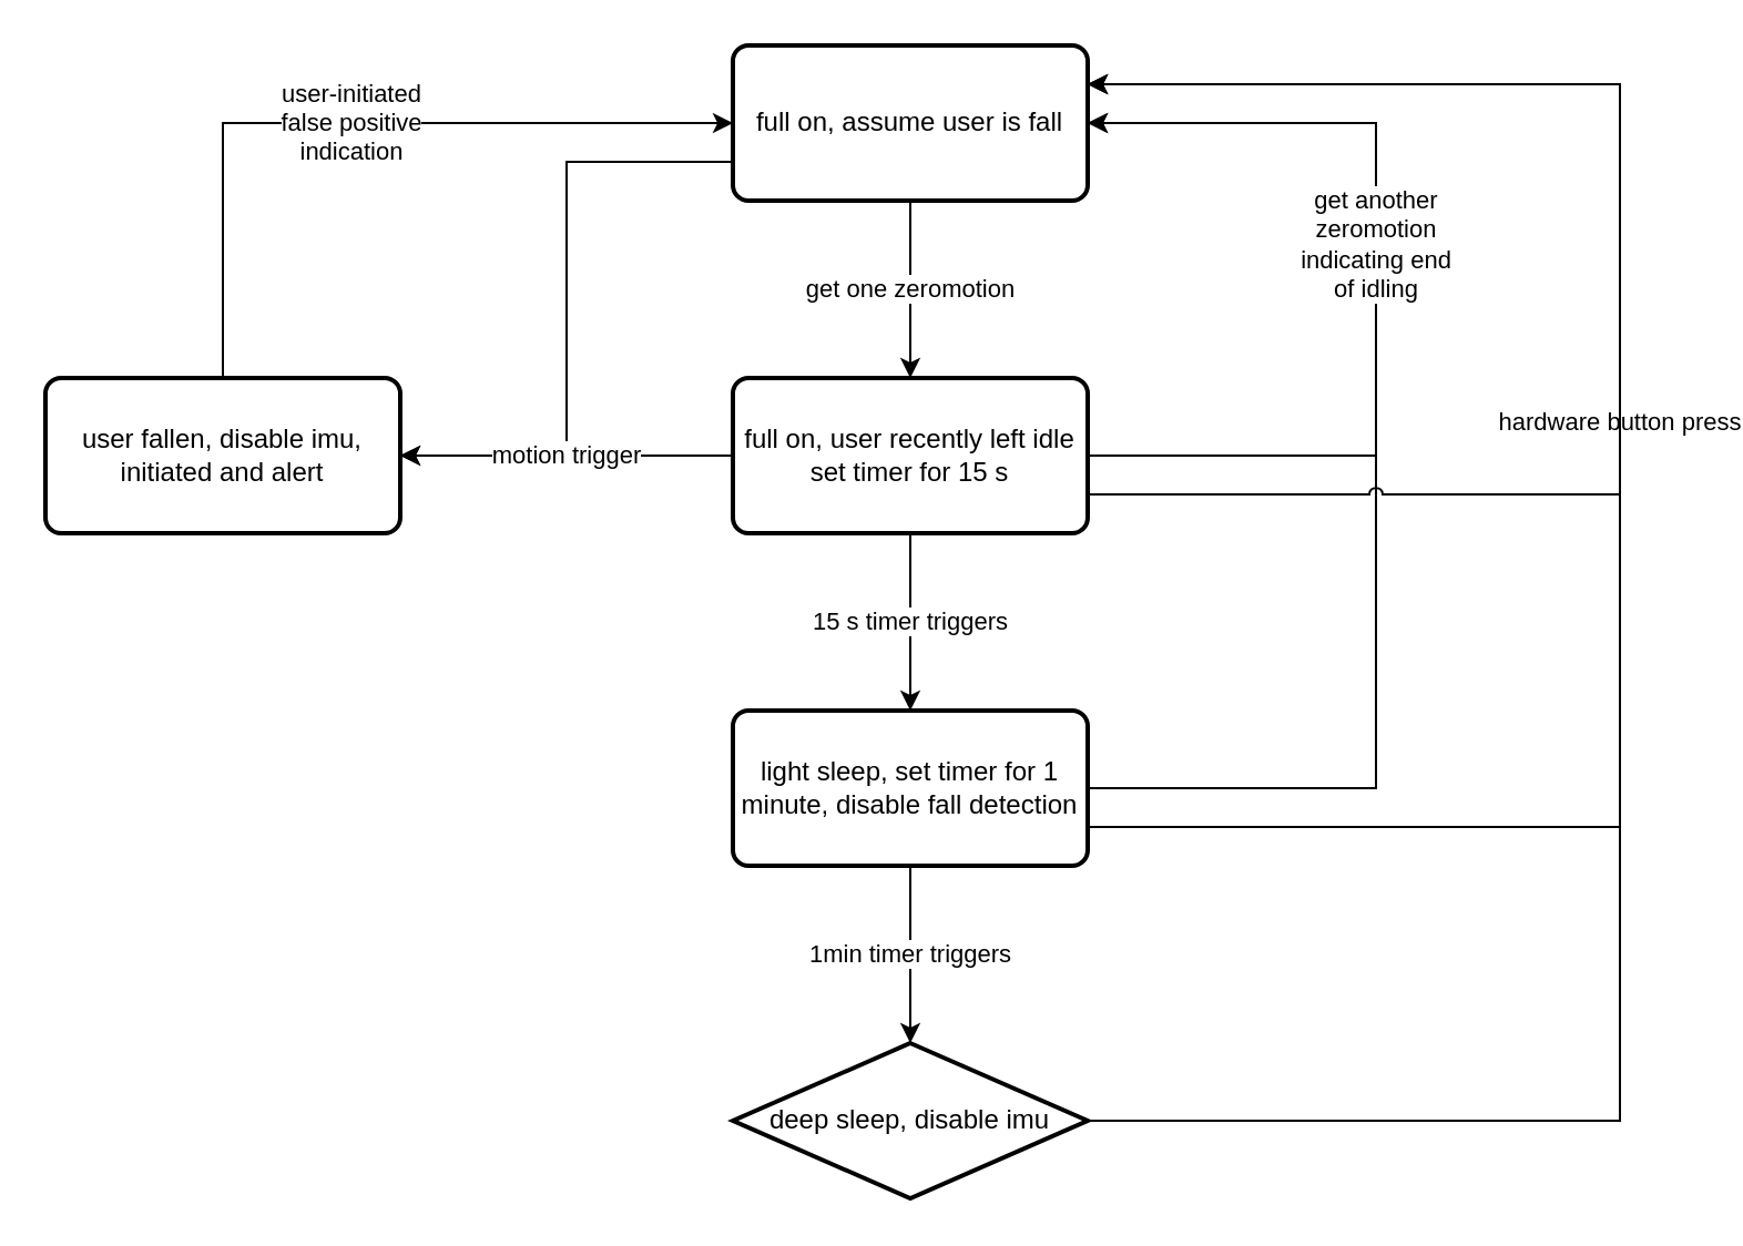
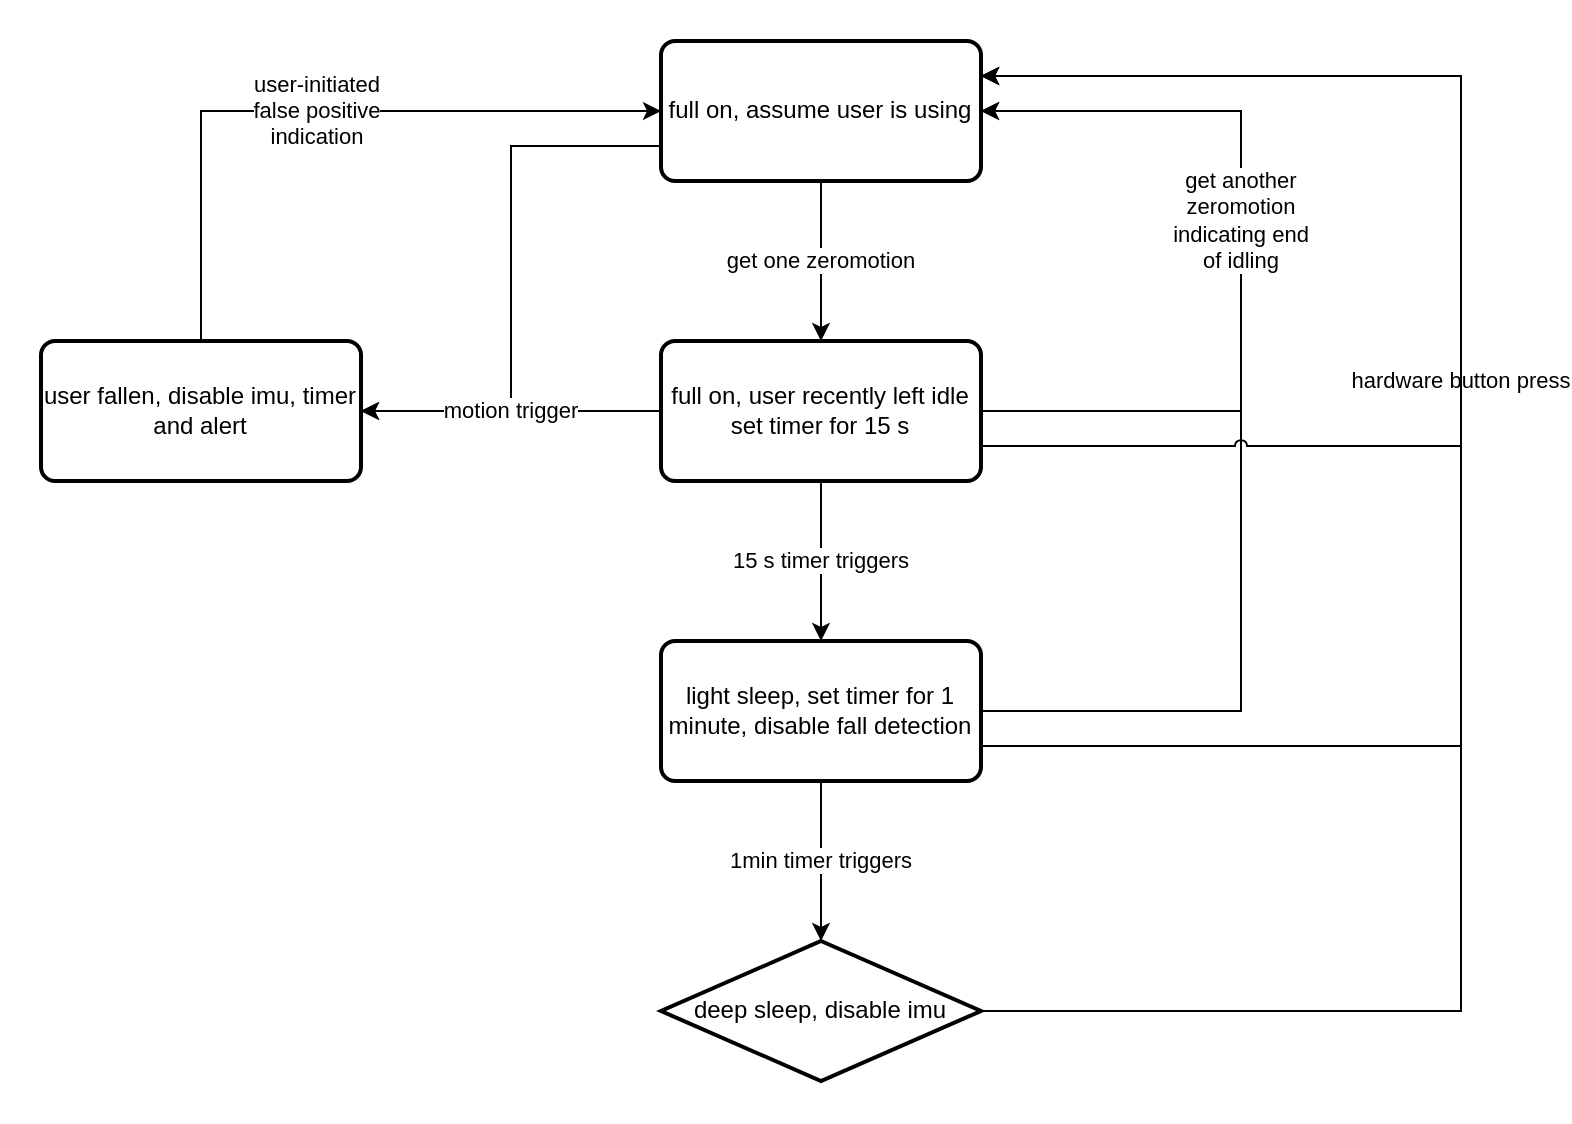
  <mxCell id="0" />
  <mxCell id="1" parent="0" />
  <mxCell id="2" value="get one zeromotion" style="edgeStyle=orthogonalEdgeStyle;rounded=0;orthogonalLoop=1;jettySize=auto;html=1;" edge="1" parent="1" source="4" target="8"><mxGeometry relative="1" as="geometry" /></mxCell>
  <mxCell id="3" style="edgeStyle=orthogonalEdgeStyle;rounded=0;jumpStyle=arc;orthogonalLoop=1;jettySize=auto;html=1;exitX=0;exitY=0.75;exitDx=0;exitDy=0;entryX=1;entryY=0.5;entryDx=0;entryDy=0;" edge="1" parent="1" source="4" target="17"><mxGeometry relative="1" as="geometry" /></mxCell>
- <mxCell id="4" value="full on, assume user is fall" style="rounded=1;whiteSpace=wrap;html=1;absoluteArcSize=1;arcSize=14;strokeWidth=2;" vertex="1" parent="1"><mxGeometry x="330" y="20" width="160" height="70" as="geometry" /></mxCell>
+ <mxCell id="4" value="full on, assume user is using" style="rounded=1;whiteSpace=wrap;html=1;absoluteArcSize=1;arcSize=14;strokeWidth=2;" vertex="1" parent="1"><mxGeometry x="330" y="20" width="160" height="70" as="geometry" /></mxCell>
  <mxCell id="5" value="15 s timer triggers" style="edgeStyle=orthogonalEdgeStyle;rounded=0;orthogonalLoop=1;jettySize=auto;html=1;" edge="1" parent="1" source="8" target="12"><mxGeometry relative="1" as="geometry" /></mxCell>
  <mxCell id="6" style="edgeStyle=orthogonalEdgeStyle;rounded=0;orthogonalLoop=1;jettySize=auto;html=1;entryX=1;entryY=0.5;entryDx=0;entryDy=0;" edge="1" parent="1" source="8" target="4"><mxGeometry relative="1" as="geometry"><mxPoint x="490" y="50" as="targetPoint" /><Array as="points"><mxPoint x="620" y="205" /><mxPoint x="620" y="55" /></Array></mxGeometry></mxCell>
  <mxCell id="7" value="motion trigger" style="edgeStyle=orthogonalEdgeStyle;rounded=0;jumpStyle=arc;orthogonalLoop=1;jettySize=auto;html=1;" edge="1" parent="1" source="8" target="17"><mxGeometry relative="1" as="geometry" /></mxCell>
  <mxCell id="8" value="full on, user recently left idle&lt;br&gt;set timer for 15 s" style="rounded=1;whiteSpace=wrap;html=1;absoluteArcSize=1;arcSize=14;strokeWidth=2;" vertex="1" parent="1"><mxGeometry x="330" y="170" width="160" height="70" as="geometry" /></mxCell>
  <mxCell id="9" value="1min timer triggers" style="edgeStyle=orthogonalEdgeStyle;rounded=0;orthogonalLoop=1;jettySize=auto;html=1;" edge="1" parent="1" source="12" target="14"><mxGeometry relative="1" as="geometry" /></mxCell>
  <mxCell id="10" value="get another&lt;br&gt;zeromotion&lt;br&gt;indicating end&lt;br&gt;of idling" style="edgeStyle=orthogonalEdgeStyle;rounded=0;orthogonalLoop=1;jettySize=auto;html=1;entryX=1;entryY=0.5;entryDx=0;entryDy=0;" edge="1" parent="1" source="12" target="4"><mxGeometry x="0.339" relative="1" as="geometry"><Array as="points"><mxPoint x="620" y="355" /><mxPoint x="620" y="55" /></Array><mxPoint as="offset" /></mxGeometry></mxCell>
  <mxCell id="11" style="edgeStyle=orthogonalEdgeStyle;rounded=0;orthogonalLoop=1;jettySize=auto;html=1;exitX=1;exitY=0.75;exitDx=0;exitDy=0;entryX=1;entryY=0.25;entryDx=0;entryDy=0;" edge="1" parent="1" source="12" target="4"><mxGeometry relative="1" as="geometry"><Array as="points"><mxPoint x="730" y="372" /><mxPoint x="730" y="38" /></Array></mxGeometry></mxCell>
  <mxCell id="12" value="light sleep, set timer for 1 minute, disable fall detection" style="rounded=1;whiteSpace=wrap;html=1;absoluteArcSize=1;arcSize=14;strokeWidth=2;" vertex="1" parent="1"><mxGeometry x="330" y="320" width="160" height="70" as="geometry" /></mxCell>
  <mxCell id="13" value="hardware button press" style="edgeStyle=orthogonalEdgeStyle;rounded=0;orthogonalLoop=1;jettySize=auto;html=1;entryX=1;entryY=0.25;entryDx=0;entryDy=0;" edge="1" parent="1" source="14" target="4"><mxGeometry x="0.172" relative="1" as="geometry"><Array as="points"><mxPoint x="730" y="505" /><mxPoint x="730" y="38" /></Array><mxPoint as="offset" /></mxGeometry></mxCell>
  <mxCell id="14" value="deep sleep, disable imu" style="rhombus;whiteSpace=wrap;html=1;absoluteArcSize=1;arcSize=14;strokeWidth=2;" vertex="1" parent="1"><mxGeometry x="330" y="470" width="160" height="70" as="geometry" /></mxCell>
  <mxCell id="15" style="edgeStyle=orthogonalEdgeStyle;rounded=0;orthogonalLoop=1;jettySize=auto;html=1;exitX=1;exitY=0.75;exitDx=0;exitDy=0;entryX=1;entryY=0.25;entryDx=0;entryDy=0;jumpStyle=arc;" edge="1" parent="1" source="8" target="4"><mxGeometry relative="1" as="geometry"><Array as="points"><mxPoint x="730" y="222" /><mxPoint x="730" y="38" /></Array></mxGeometry></mxCell>
  <mxCell id="16" value="user-initiated&lt;br&gt;false positive&lt;br&gt;indication" style="edgeStyle=orthogonalEdgeStyle;rounded=0;jumpStyle=arc;orthogonalLoop=1;jettySize=auto;html=1;entryX=0;entryY=0.5;entryDx=0;entryDy=0;" edge="1" parent="1" source="17" target="4"><mxGeometry relative="1" as="geometry"><Array as="points"><mxPoint x="100" y="55" /></Array></mxGeometry></mxCell>
- <mxCell id="17" value="user fallen, disable imu, initiated and alert" style="rounded=1;whiteSpace=wrap;html=1;absoluteArcSize=1;arcSize=14;strokeWidth=2;" vertex="1" parent="1"><mxGeometry x="20" y="170" width="160" height="70" as="geometry" /></mxCell>
+ <mxCell id="17" value="user fallen, disable imu, timer and alert" style="rounded=1;whiteSpace=wrap;html=1;absoluteArcSize=1;arcSize=14;strokeWidth=2;" vertex="1" parent="1"><mxGeometry x="20" y="170" width="160" height="70" as="geometry" /></mxCell>
